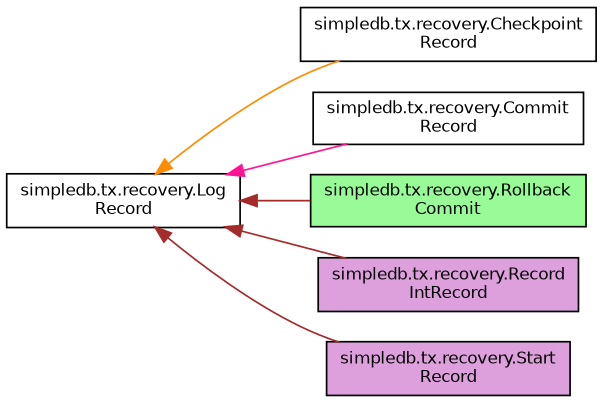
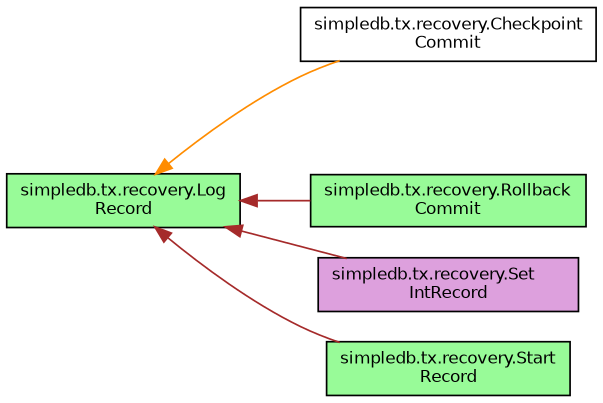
  digraph {
    rankdir=LR
    node [color=black fillcolor=palegreen fontname=Helvetica fontsize=10 shape=record style=filled]
    edge [color=brown dir=back fontname=Helvetica fontsize=10 labelfontname=Helvetica labelfontsize=10 style=solid]
-   n1 [fillcolor=white fontcolor=black height=0.2 label="simpledb.tx.recovery.Log\lRecord" width=0.4]
-   n2 [fillcolor=white height=0.2 label="simpledb.tx.recovery.Checkpoint\lRecord" width=0.4]
-   n3 [fillcolor=white height=0.2 label="simpledb.tx.recovery.Commit\lRecord" width=0.4]
+   n1 [fontcolor=black height=0.2 label="simpledb.tx.recovery.Log\lRecord" width=0.4]
+   n2 [fillcolor=white height=0.2 label="simpledb.tx.recovery.Checkpoint\lCommit" width=0.4]
    n4 [height=0.2 label="simpledb.tx.recovery.Rollback\lCommit" width=0.4]
-   n5 [fillcolor=plum height=0.2 label="simpledb.tx.recovery.Record\lIntRecord" width=0.4]
-   n6 [fillcolor=plum height=0.2 label="simpledb.tx.recovery.Start\lRecord" width=0.4]
+   n5 [fillcolor=plum height=0.2 label="simpledb.tx.recovery.Set\lIntRecord" width=0.4]
+   n6 [height=0.2 label="simpledb.tx.recovery.Start\lRecord" width=0.4]
    n1 -> n2 [color=darkorange]
-   n1 -> n3 [color=deeppink]
    n1 -> n4
    n1 -> n5
    n1 -> n6
  }
